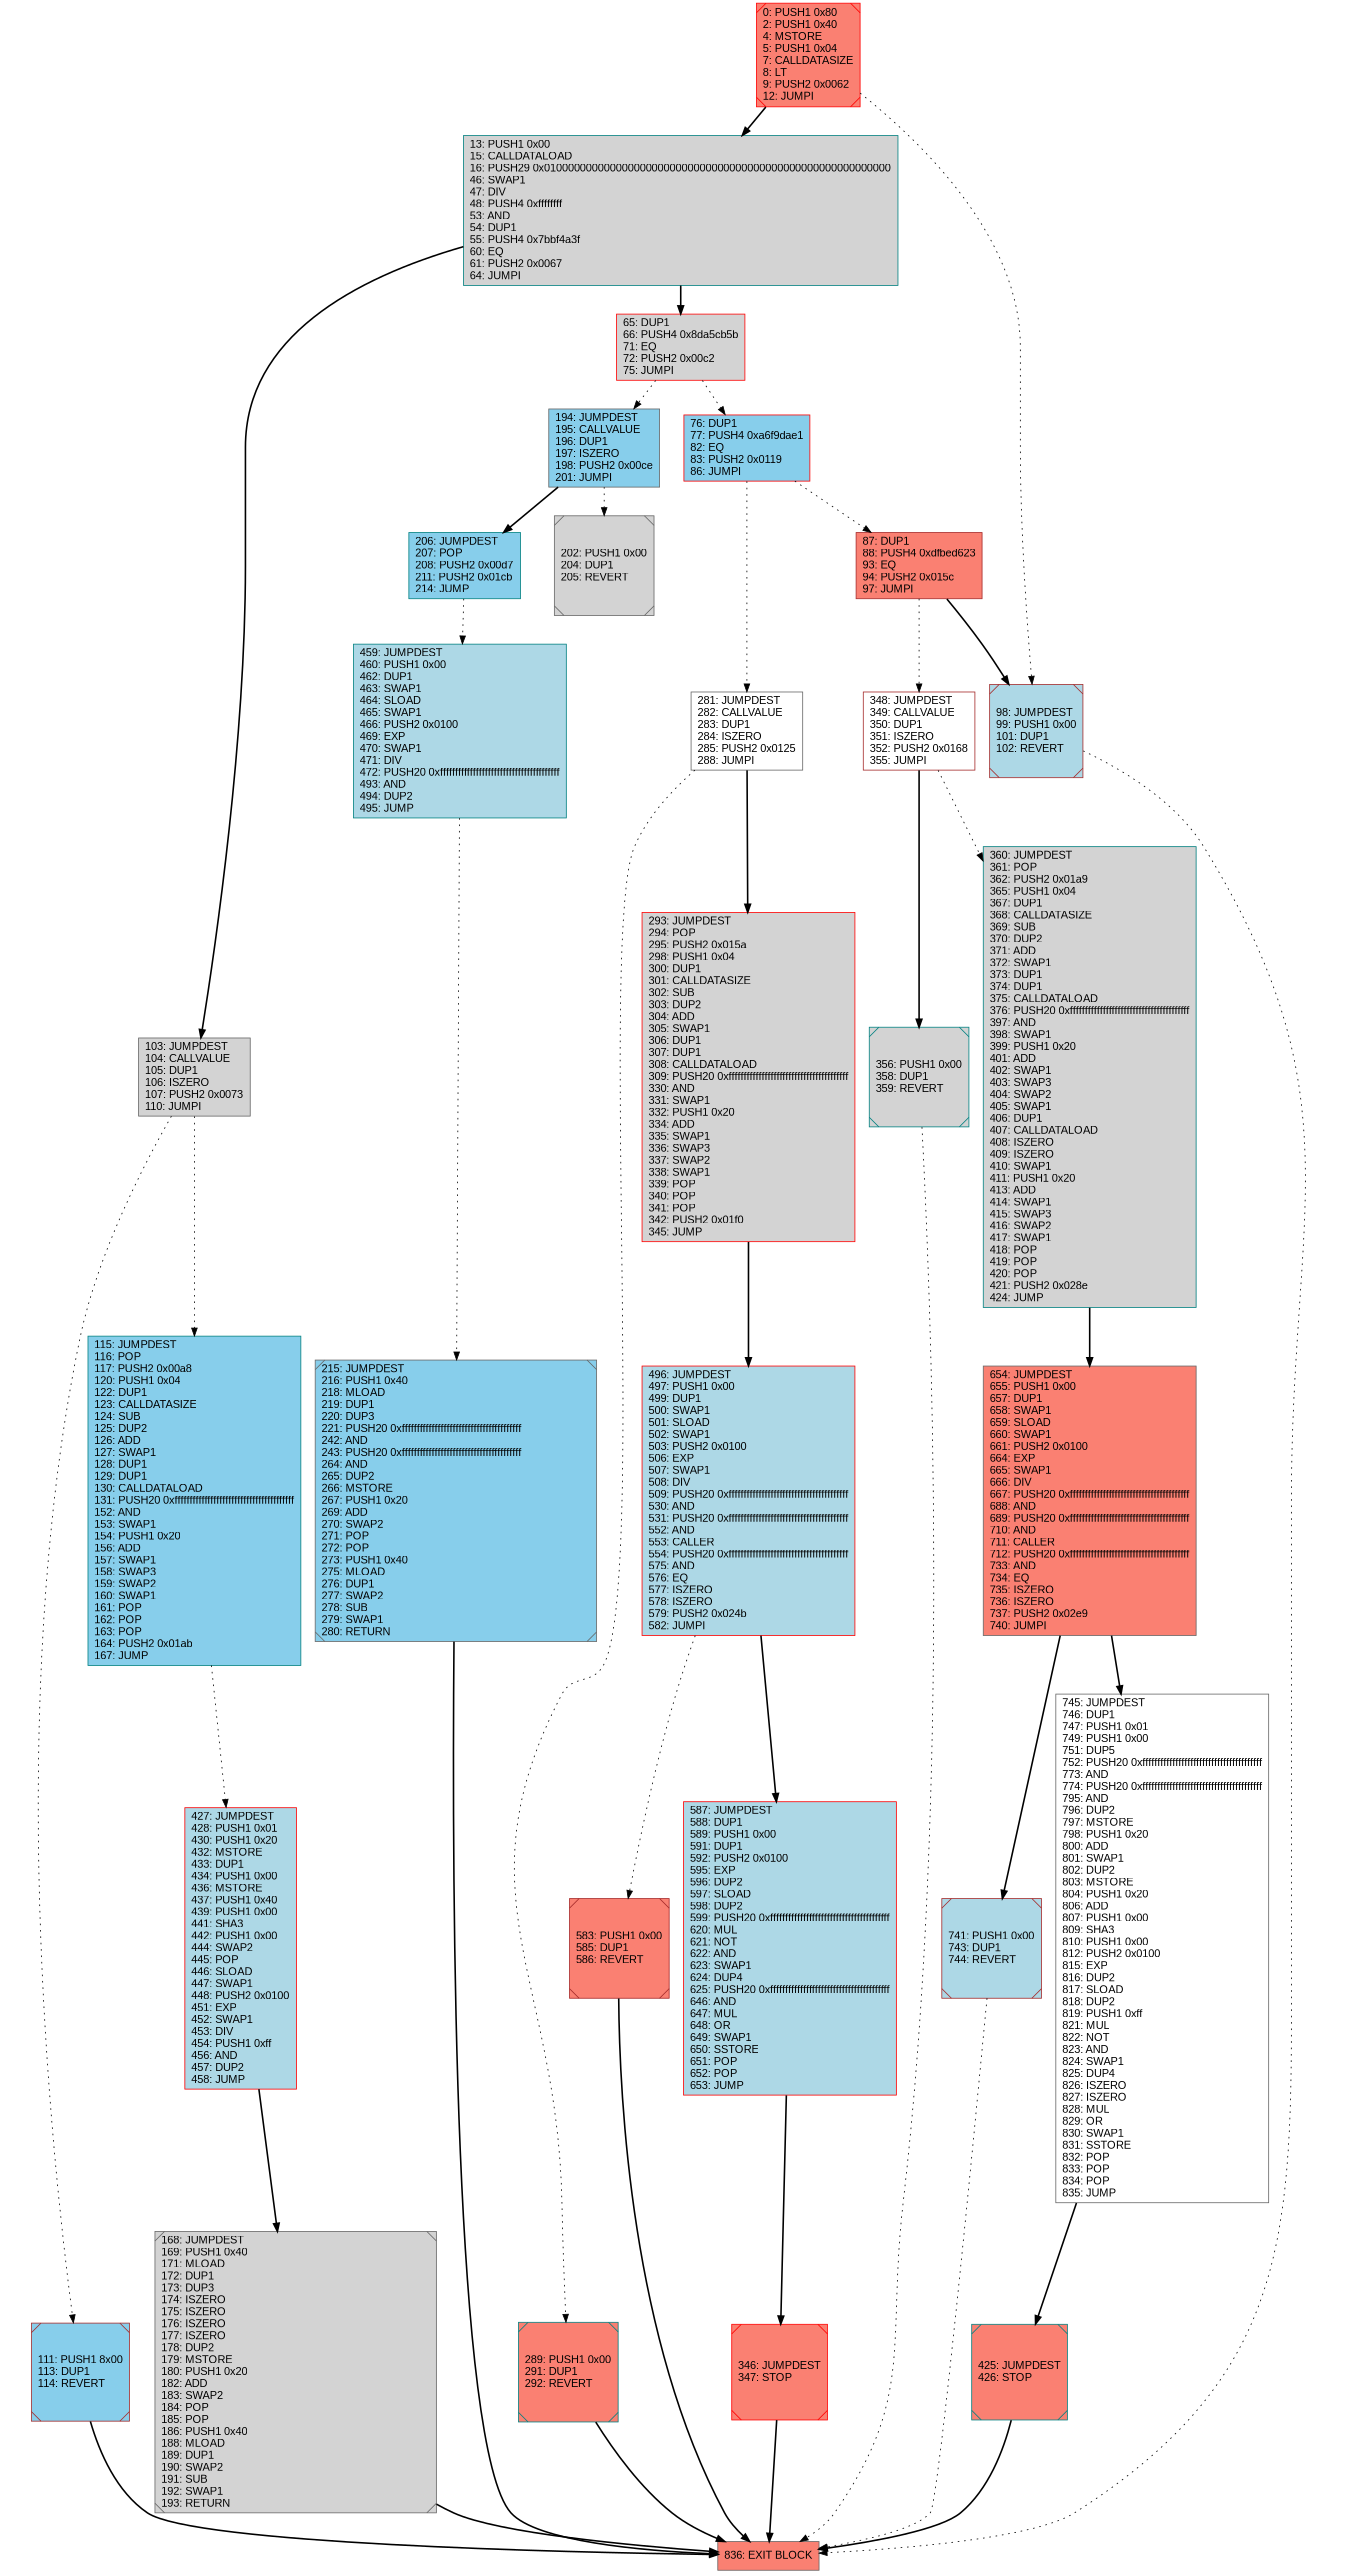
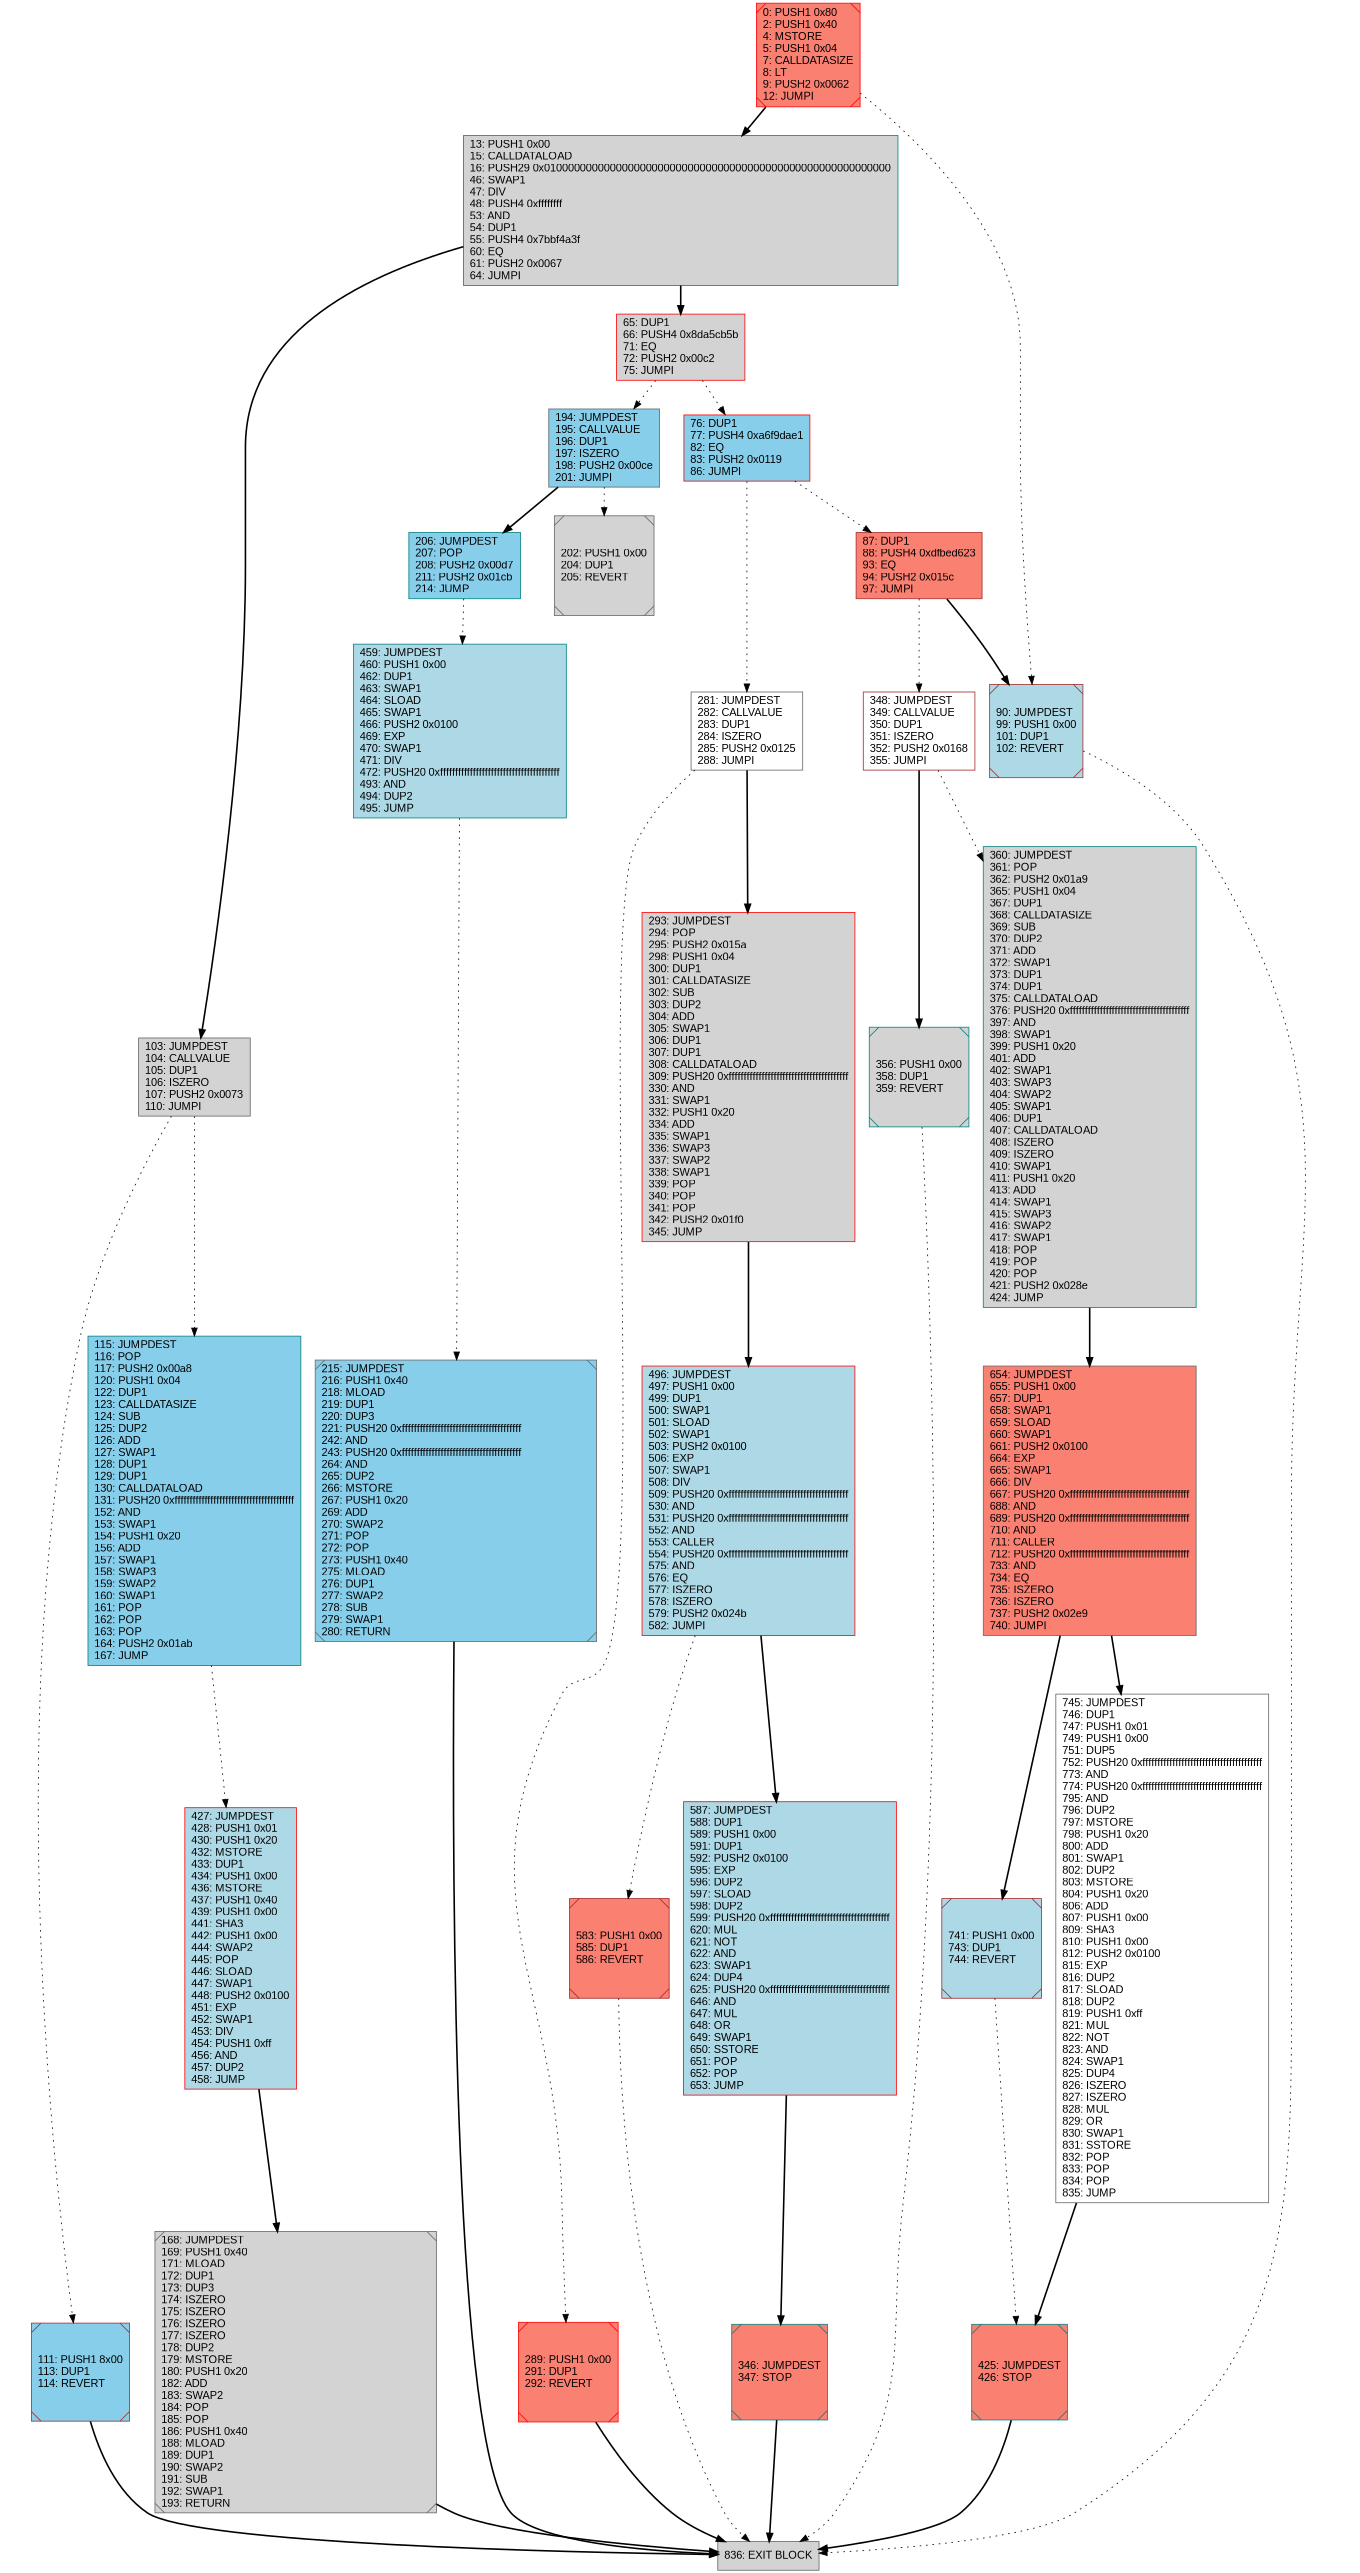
  digraph {
    rankdir=UD
    node [color=teal fillcolor=lightgrey fontcolor=black fontname=arial shape=box style=filled]
    edge [style=bold]
-   n1 [fillcolor=salmon label="289: PUSH1 0x00\l291: DUP1\l292: REVERT\l" shape=Msquare]
-   n2 [color=gray40 fillcolor=salmon label="836: EXIT BLOCK\l"]
+   n1 [color=red fillcolor=salmon label="289: PUSH1 0x00\l291: DUP1\l292: REVERT\l" shape=Msquare]
+   n2 [color=gray40 label="836: EXIT BLOCK\l"]
    n3 [label="13: PUSH1 0x00\l15: CALLDATALOAD\l16: PUSH29 0x0100000000000000000000000000000000000000000000000000000000\l46: SWAP1\l47: DIV\l48: PUSH4 0xffffffff\l53: AND\l54: DUP1\l55: PUSH4 0x7bbf4a3f\l60: EQ\l61: PUSH2 0x0067\l64: JUMPI\l"]
    n4 [color=gray40 label="103: JUMPDEST\l104: CALLVALUE\l105: DUP1\l106: ISZERO\l107: PUSH2 0x0073\l110: JUMPI\l"]
    n5 [color=red label="65: DUP1\l66: PUSH4 0x8da5cb5b\l71: EQ\l72: PUSH2 0x00c2\l75: JUMPI\l"]
    n6 [color=brown fillcolor=skyblue label="111: PUSH1 8x00\l113: DUP1\l114: REVERT\l" shape=Msquare]
    n7 [fillcolor=skyblue label="115: JUMPDEST\l116: POP\l117: PUSH2 0x00a8\l120: PUSH1 0x04\l122: DUP1\l123: CALLDATASIZE\l124: SUB\l125: DUP2\l126: ADD\l127: SWAP1\l128: DUP1\l129: DUP1\l130: CALLDATALOAD\l131: PUSH20 0xffffffffffffffffffffffffffffffffffffffff\l152: AND\l153: SWAP1\l154: PUSH1 0x20\l156: ADD\l157: SWAP1\l158: SWAP3\l159: SWAP2\l160: SWAP1\l161: POP\l162: POP\l163: POP\l164: PUSH2 0x01ab\l167: JUMP\l"]
    n8 [color=gray40 fillcolor=skyblue label="194: JUMPDEST\l195: CALLVALUE\l196: DUP1\l197: ISZERO\l198: PUSH2 0x00ce\l201: JUMPI\l"]
    n9 [color=red fillcolor=skyblue label="76: DUP1\l77: PUSH4 0xa6f9dae1\l82: EQ\l83: PUSH2 0x0119\l86: JUMPI\l"]
    n10 [color=gray40 fillcolor=skyblue label="215: JUMPDEST\l216: PUSH1 0x40\l218: MLOAD\l219: DUP1\l220: DUP3\l221: PUSH20 0xffffffffffffffffffffffffffffffffffffffff\l242: AND\l243: PUSH20 0xffffffffffffffffffffffffffffffffffffffff\l264: AND\l265: DUP2\l266: MSTORE\l267: PUSH1 0x20\l269: ADD\l270: SWAP2\l271: POP\l272: POP\l273: PUSH1 0x40\l275: MLOAD\l276: DUP1\l277: SWAP2\l278: SUB\l279: SWAP1\l280: RETURN\l" shape=Msquare]
    n11 [color=brown fillcolor=lightblue label="741: PUSH1 0x00\l743: DUP1\l744: REVERT\l" shape=Msquare]
    n12 [label="356: PUSH1 0x00\l358: DUP1\l359: REVERT\l" shape=Msquare]
    n13 [color=gray40 fillcolor=salmon label="654: JUMPDEST\l655: PUSH1 0x00\l657: DUP1\l658: SWAP1\l659: SLOAD\l660: SWAP1\l661: PUSH2 0x0100\l664: EXP\l665: SWAP1\l666: DIV\l667: PUSH20 0xffffffffffffffffffffffffffffffffffffffff\l688: AND\l689: PUSH20 0xffffffffffffffffffffffffffffffffffffffff\l710: AND\l711: CALLER\l712: PUSH20 0xffffffffffffffffffffffffffffffffffffffff\l733: AND\l734: EQ\l735: ISZERO\l736: ISZERO\l737: PUSH2 0x02e9\l740: JUMPI\l"]
    n14 [color=gray40 fillcolor=white label="745: JUMPDEST\l746: DUP1\l747: PUSH1 0x01\l749: PUSH1 0x00\l751: DUP5\l752: PUSH20 0xffffffffffffffffffffffffffffffffffffffff\l773: AND\l774: PUSH20 0xffffffffffffffffffffffffffffffffffffffff\l795: AND\l796: DUP2\l797: MSTORE\l798: PUSH1 0x20\l800: ADD\l801: SWAP1\l802: DUP2\l803: MSTORE\l804: PUSH1 0x20\l806: ADD\l807: PUSH1 0x00\l809: SHA3\l810: PUSH1 0x00\l812: PUSH2 0x0100\l815: EXP\l816: DUP2\l817: SLOAD\l818: DUP2\l819: PUSH1 0xff\l821: MUL\l822: NOT\l823: AND\l824: SWAP1\l825: DUP4\l826: ISZERO\l827: ISZERO\l828: MUL\l829: OR\l830: SWAP1\l831: SSTORE\l832: POP\l833: POP\l834: POP\l835: JUMP\l"]
    n15 [fillcolor=salmon label="425: JUMPDEST\l426: STOP\l" shape=Msquare]
    n16 [color=red fillcolor=lightblue label="427: JUMPDEST\l428: PUSH1 0x01\l430: PUSH1 0x20\l432: MSTORE\l433: DUP1\l434: PUSH1 0x00\l436: MSTORE\l437: PUSH1 0x40\l439: PUSH1 0x00\l441: SHA3\l442: PUSH1 0x00\l444: SWAP2\l445: POP\l446: SLOAD\l447: SWAP1\l448: PUSH2 0x0100\l451: EXP\l452: SWAP1\l453: DIV\l454: PUSH1 0xff\l456: AND\l457: DUP2\l458: JUMP\l"]
    n17 [fillcolor=skyblue label="206: JUMPDEST\l207: POP\l208: PUSH2 0x00d7\l211: PUSH2 0x01cb\l214: JUMP\l"]
    n18 [color=gray40 label="202: PUSH1 0x00\l204: DUP1\l205: REVERT\l" shape=Msquare]
    n19 [color=gray40 fillcolor=white label="281: JUMPDEST\l282: CALLVALUE\l283: DUP1\l284: ISZERO\l285: PUSH2 0x0125\l288: JUMPI\l"]
    n20 [color=brown fillcolor=salmon label="87: DUP1\l88: PUSH4 0xdfbed623\l93: EQ\l94: PUSH2 0x015c\l97: JUMPI\l"]
    n21 [fillcolor=lightblue label="459: JUMPDEST\l460: PUSH1 0x00\l462: DUP1\l463: SWAP1\l464: SLOAD\l465: SWAP1\l466: PUSH2 0x0100\l469: EXP\l470: SWAP1\l471: DIV\l472: PUSH20 0xffffffffffffffffffffffffffffffffffffffff\l493: AND\l494: DUP2\l495: JUMP\l"]
    n22 [color=red label="293: JUMPDEST\l294: POP\l295: PUSH2 0x015a\l298: PUSH1 0x04\l300: DUP1\l301: CALLDATASIZE\l302: SUB\l303: DUP2\l304: ADD\l305: SWAP1\l306: DUP1\l307: DUP1\l308: CALLDATALOAD\l309: PUSH20 0xffffffffffffffffffffffffffffffffffffffff\l330: AND\l331: SWAP1\l332: PUSH1 0x20\l334: ADD\l335: SWAP1\l336: SWAP3\l337: SWAP2\l338: SWAP1\l339: POP\l340: POP\l341: POP\l342: PUSH2 0x01f0\l345: JUMP\l"]
    n23 [color=red fillcolor=lightblue label="496: JUMPDEST\l497: PUSH1 0x00\l499: DUP1\l500: SWAP1\l501: SLOAD\l502: SWAP1\l503: PUSH2 0x0100\l506: EXP\l507: SWAP1\l508: DIV\l509: PUSH20 0xffffffffffffffffffffffffffffffffffffffff\l530: AND\l531: PUSH20 0xffffffffffffffffffffffffffffffffffffffff\l552: AND\l553: CALLER\l554: PUSH20 0xffffffffffffffffffffffffffffffffffffffff\l575: AND\l576: EQ\l577: ISZERO\l578: ISZERO\l579: PUSH2 0x024b\l582: JUMPI\l"]
    n24 [color=brown fillcolor=white label="348: JUMPDEST\l349: CALLVALUE\l350: DUP1\l351: ISZERO\l352: PUSH2 0x0168\l355: JUMPI\l"]
    n25 [label="360: JUMPDEST\l361: POP\l362: PUSH2 0x01a9\l365: PUSH1 0x04\l367: DUP1\l368: CALLDATASIZE\l369: SUB\l370: DUP2\l371: ADD\l372: SWAP1\l373: DUP1\l374: DUP1\l375: CALLDATALOAD\l376: PUSH20 0xffffffffffffffffffffffffffffffffffffffff\l397: AND\l398: SWAP1\l399: PUSH1 0x20\l401: ADD\l402: SWAP1\l403: SWAP3\l404: SWAP2\l405: SWAP1\l406: DUP1\l407: CALLDATALOAD\l408: ISZERO\l409: ISZERO\l410: SWAP1\l411: PUSH1 0x20\l413: ADD\l414: SWAP1\l415: SWAP3\l416: SWAP2\l417: SWAP1\l418: POP\l419: POP\l420: POP\l421: PUSH2 0x028e\l424: JUMP\l"]
-   n26 [color=red fillcolor=salmon label="346: JUMPDEST\l347: STOP\l" shape=Msquare]
-   n27 [color=brown fillcolor=lightblue label="98: JUMPDEST\l99: PUSH1 0x00\l101: DUP1\l102: REVERT\l" shape=Msquare]
+   n26 [fillcolor=salmon label="346: JUMPDEST\l347: STOP\l" shape=Msquare]
+   n27 [color=brown fillcolor=lightblue label="90: JUMPDEST\l99: PUSH1 0x00\l101: DUP1\l102: REVERT\l" shape=Msquare]
    n28 [color=gray40 label="168: JUMPDEST\l169: PUSH1 0x40\l171: MLOAD\l172: DUP1\l173: DUP3\l174: ISZERO\l175: ISZERO\l176: ISZERO\l177: ISZERO\l178: DUP2\l179: MSTORE\l180: PUSH1 0x20\l182: ADD\l183: SWAP2\l184: POP\l185: POP\l186: PUSH1 0x40\l188: MLOAD\l189: DUP1\l190: SWAP2\l191: SUB\l192: SWAP1\l193: RETURN\l" shape=Msquare]
    n29 [color=red fillcolor=salmon label="0: PUSH1 0x80\l2: PUSH1 0x40\l4: MSTORE\l5: PUSH1 0x04\l7: CALLDATASIZE\l8: LT\l9: PUSH2 0x0062\l12: JUMPI\l" shape=Msquare]
    n30 [color=brown fillcolor=salmon label="583: PUSH1 0x00\l585: DUP1\l586: REVERT\l" shape=Msquare]
    n31 [color=red fillcolor=lightblue label="587: JUMPDEST\l588: DUP1\l589: PUSH1 0x00\l591: DUP1\l592: PUSH2 0x0100\l595: EXP\l596: DUP2\l597: SLOAD\l598: DUP2\l599: PUSH20 0xffffffffffffffffffffffffffffffffffffffff\l620: MUL\l621: NOT\l622: AND\l623: SWAP1\l624: DUP4\l625: PUSH20 0xffffffffffffffffffffffffffffffffffffffff\l646: AND\l647: MUL\l648: OR\l649: SWAP1\l650: SSTORE\l651: POP\l652: POP\l653: JUMP\l"]
    n1 -> n2
    n3 -> n4
    n3 -> n5
    n4 -> n6 [style=dotted]
    n4 -> n7 [style=dotted]
    n5 -> n8 [style=dotted]
    n5 -> n9 [style=dotted]
    n6 -> n2
    n7 -> n16 [style=dotted]
    n8 -> n17
    n8 -> n18 [style=dotted]
    n9 -> n19 [style=dotted]
    n9 -> n20 [style=dotted]
    n10 -> n2
-   n11 -> n2 [style=dotted]
+   n11 -> n15 [style=dotted]
    n12 -> n2 [style=dotted]
    n13 -> n11
    n13 -> n14
    n14 -> n15
    n15 -> n2
    n16 -> n28
    n17 -> n21 [style=dotted]
    n19 -> n1 [style=dotted]
    n19 -> n22
    n20 -> n24 [style=dotted]
    n20 -> n27
    n21 -> n10 [style=dotted]
    n22 -> n23
    n23 -> n30 [style=dotted]
    n23 -> n31
    n24 -> n12
    n24 -> n25 [style=dotted]
    n25 -> n13
    n26 -> n2
    n27 -> n2 [style=dotted]
    n28 -> n2
    n29 -> n3
    n29 -> n27 [style=dotted]
-   n30 -> n2
+   n30 -> n2 [style=dotted]
    n31 -> n26
  }
